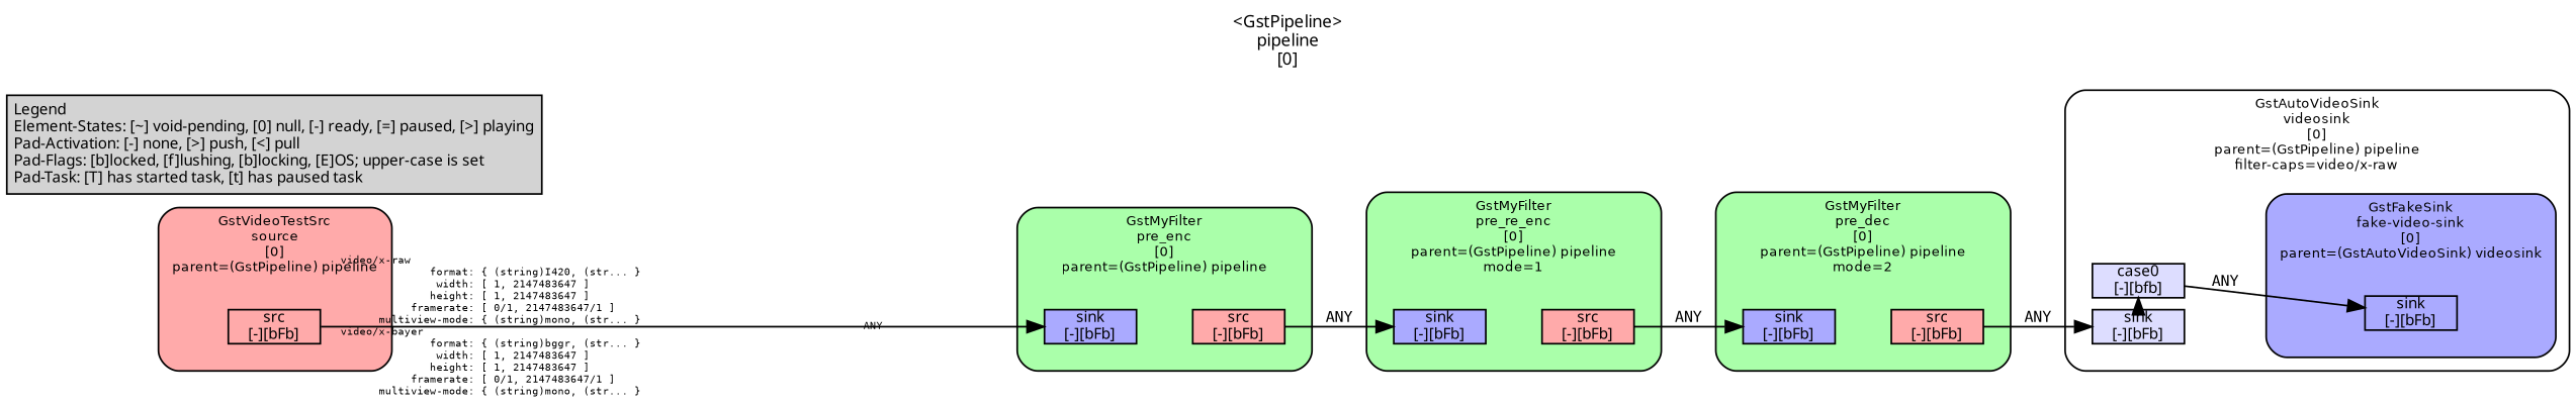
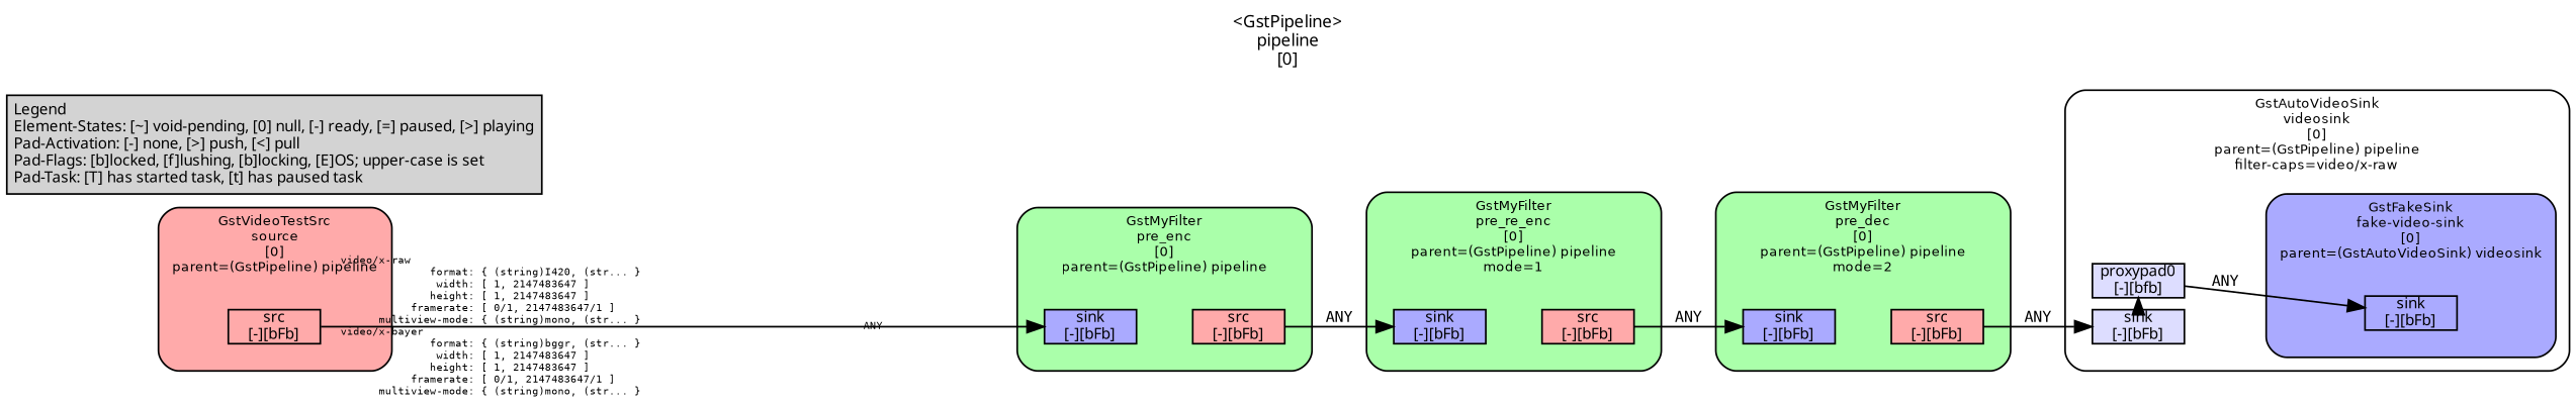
  digraph {
    fontname=sans
    fontsize=10
    label="<GstPipeline>\npipeline\n[0]"
    labelloc=t
    nodesep=.1
    rankdir=LR
    ranksep=.2
    node [color=black fillcolor="#aaaaff" fontname=sans fontsize=9 margin="0.0,0.0" shape=box style="filled,solid"]
    edge [fontname=monospace fontsize=9 labelfontsize=6]
-   n1 [fillcolor="#ddddff" height=0.2 label="case0\n[-][bfb]"]
+   n1 [fillcolor="#ddddff" height=0.2 label="proxypad0\n[-][bfb]"]
    n2 [fillcolor="#ddddff" height=0.2 label="sink\n[-][bFb]"]
    n3 [height=0.2 label="sink\n[-][bFb]"]
    n4 [height=0.2 label="sink\n[-][bFb]"]
    n5 [fillcolor="#ffaaaa" height=0.2 label="src\n[-][bFb]"]
    n6 [height=0.2 label="sink\n[-][bFb]"]
    n7 [fillcolor="#ffaaaa" height=0.2 label="src\n[-][bFb]"]
    n8 [height=0.2 label="sink\n[-][bFb]"]
    n9 [fillcolor="#ffaaaa" height=0.2 label="src\n[-][bFb]"]
    n10 [fillcolor="#ffaaaa" height=0.2 label="src\n[-][bFb]"]
    n11 [label="Legend\lElement-States: [~] void-pending, [0] null, [-] ready, [=] paused, [>] playing\lPad-Activation: [-] none, [>] push, [<] pull\lPad-Flags: [b]locked, [f]lushing, [b]locking, [E]OS; upper-case is set\lPad-Task: [T] has started task, [t] has paused task\l" margin="0.05,0.05" style=filled color="" fillcolor=""]
    subgraph cluster_1 {
      color=black
      fillcolor="#ffffff"
      fontname="Bitstream Vera Sans"
      fontsize=8
      label="GstAutoVideoSink\nvideosink\n[0]\nparent=(GstPipeline) pipeline\nfilter-caps=video/x-raw"
      style="filled,rounded"
      subgraph cluster_2 {
        color=black
        fillcolor="#ffffff"
        fontname="Bitstream Vera Sans"
        fontsize=8
        label=""
        style=invis
        n1
        n2
      }
      subgraph cluster_3 {
        color=black
        fillcolor="#aaaaff"
        fontname="Bitstream Vera Sans"
        fontsize=8
        label="GstFakeSink\nfake-video-sink\n[0]\nparent=(GstAutoVideoSink) videosink"
        style="filled,rounded"
        subgraph cluster_4 {
          color=black
          fillcolor="#aaaaff"
          fontname="Bitstream Vera Sans"
          fontsize=8
          label=""
          style=invis
          n3
        }
      }
    }
    subgraph cluster_5 {
      color=black
      fillcolor="#aaffaa"
      fontname="Bitstream Vera Sans"
      fontsize=8
      label="GstMyFilter\npre_dec\n[0]\nparent=(GstPipeline) pipeline\nmode=2"
      style="filled,rounded"
      subgraph cluster_6 {
        color=black
        fillcolor="#aaffaa"
        fontname="Bitstream Vera Sans"
        fontsize=8
        label=""
        style=invis
        n4
      }
      subgraph cluster_7 {
        color=black
        fillcolor="#aaffaa"
        fontname="Bitstream Vera Sans"
        fontsize=8
        label=""
        style=invis
        n5
      }
    }
    subgraph cluster_8 {
      color=black
      fillcolor="#aaffaa"
      fontname="Bitstream Vera Sans"
      fontsize=8
      label="GstMyFilter\npre_re_enc\n[0]\nparent=(GstPipeline) pipeline\nmode=1"
      style="filled,rounded"
      subgraph cluster_9 {
        color=black
        fillcolor="#aaffaa"
        fontname="Bitstream Vera Sans"
        fontsize=8
        label=""
        style=invis
        n6
      }
      subgraph cluster_10 {
        color=black
        fillcolor="#aaffaa"
        fontname="Bitstream Vera Sans"
        fontsize=8
        label=""
        style=invis
        n7
      }
    }
    subgraph cluster_11 {
      color=black
      fillcolor="#aaffaa"
      fontname="Bitstream Vera Sans"
      fontsize=8
      label="GstMyFilter\npre_enc\n[0]\nparent=(GstPipeline) pipeline"
      style="filled,rounded"
      subgraph cluster_12 {
        color=black
        fillcolor="#aaffaa"
        fontname="Bitstream Vera Sans"
        fontsize=8
        label=""
        style=invis
        n8
      }
      subgraph cluster_13 {
        color=black
        fillcolor="#aaffaa"
        fontname="Bitstream Vera Sans"
        fontsize=8
        label=""
        style=invis
        n9
      }
    }
    subgraph cluster_14 {
      color=black
      fillcolor="#ffaaaa"
      fontname="Bitstream Vera Sans"
      fontsize=8
      label="GstVideoTestSrc\nsource\n[0]\nparent=(GstPipeline) pipeline"
      style="filled,rounded"
      subgraph cluster_15 {
        color=black
        fillcolor="#ffaaaa"
        fontname="Bitstream Vera Sans"
        fontsize=8
        label=""
        style=invis
        n10
      }
    }
    n1 -> n3 [label=ANY]
    n2 -> n1 [minlen=0 style=dashed]
    n4 -> n5 [style=invis]
    n5 -> n2 [label=ANY]
    n6 -> n7 [style=invis]
    n7 -> n4 [label=ANY]
    n8 -> n9 [style=invis]
    n9 -> n6 [label=ANY]
    n10 -> n8 [headlabel=ANY label="                                                  " labelangle=0 labeldistance=10 taillabel="video/x-raw\l              format: { (string)I420, (str... }\l               width: [ 1, 2147483647 ]\l              height: [ 1, 2147483647 ]\l           framerate: [ 0/1, 2147483647/1 ]\l      multiview-mode: { (string)mono, (str... }\lvideo/x-bayer\l              format: { (string)bggr, (str... }\l               width: [ 1, 2147483647 ]\l              height: [ 1, 2147483647 ]\l           framerate: [ 0/1, 2147483647/1 ]\l      multiview-mode: { (string)mono, (str... }\l"]
  }
